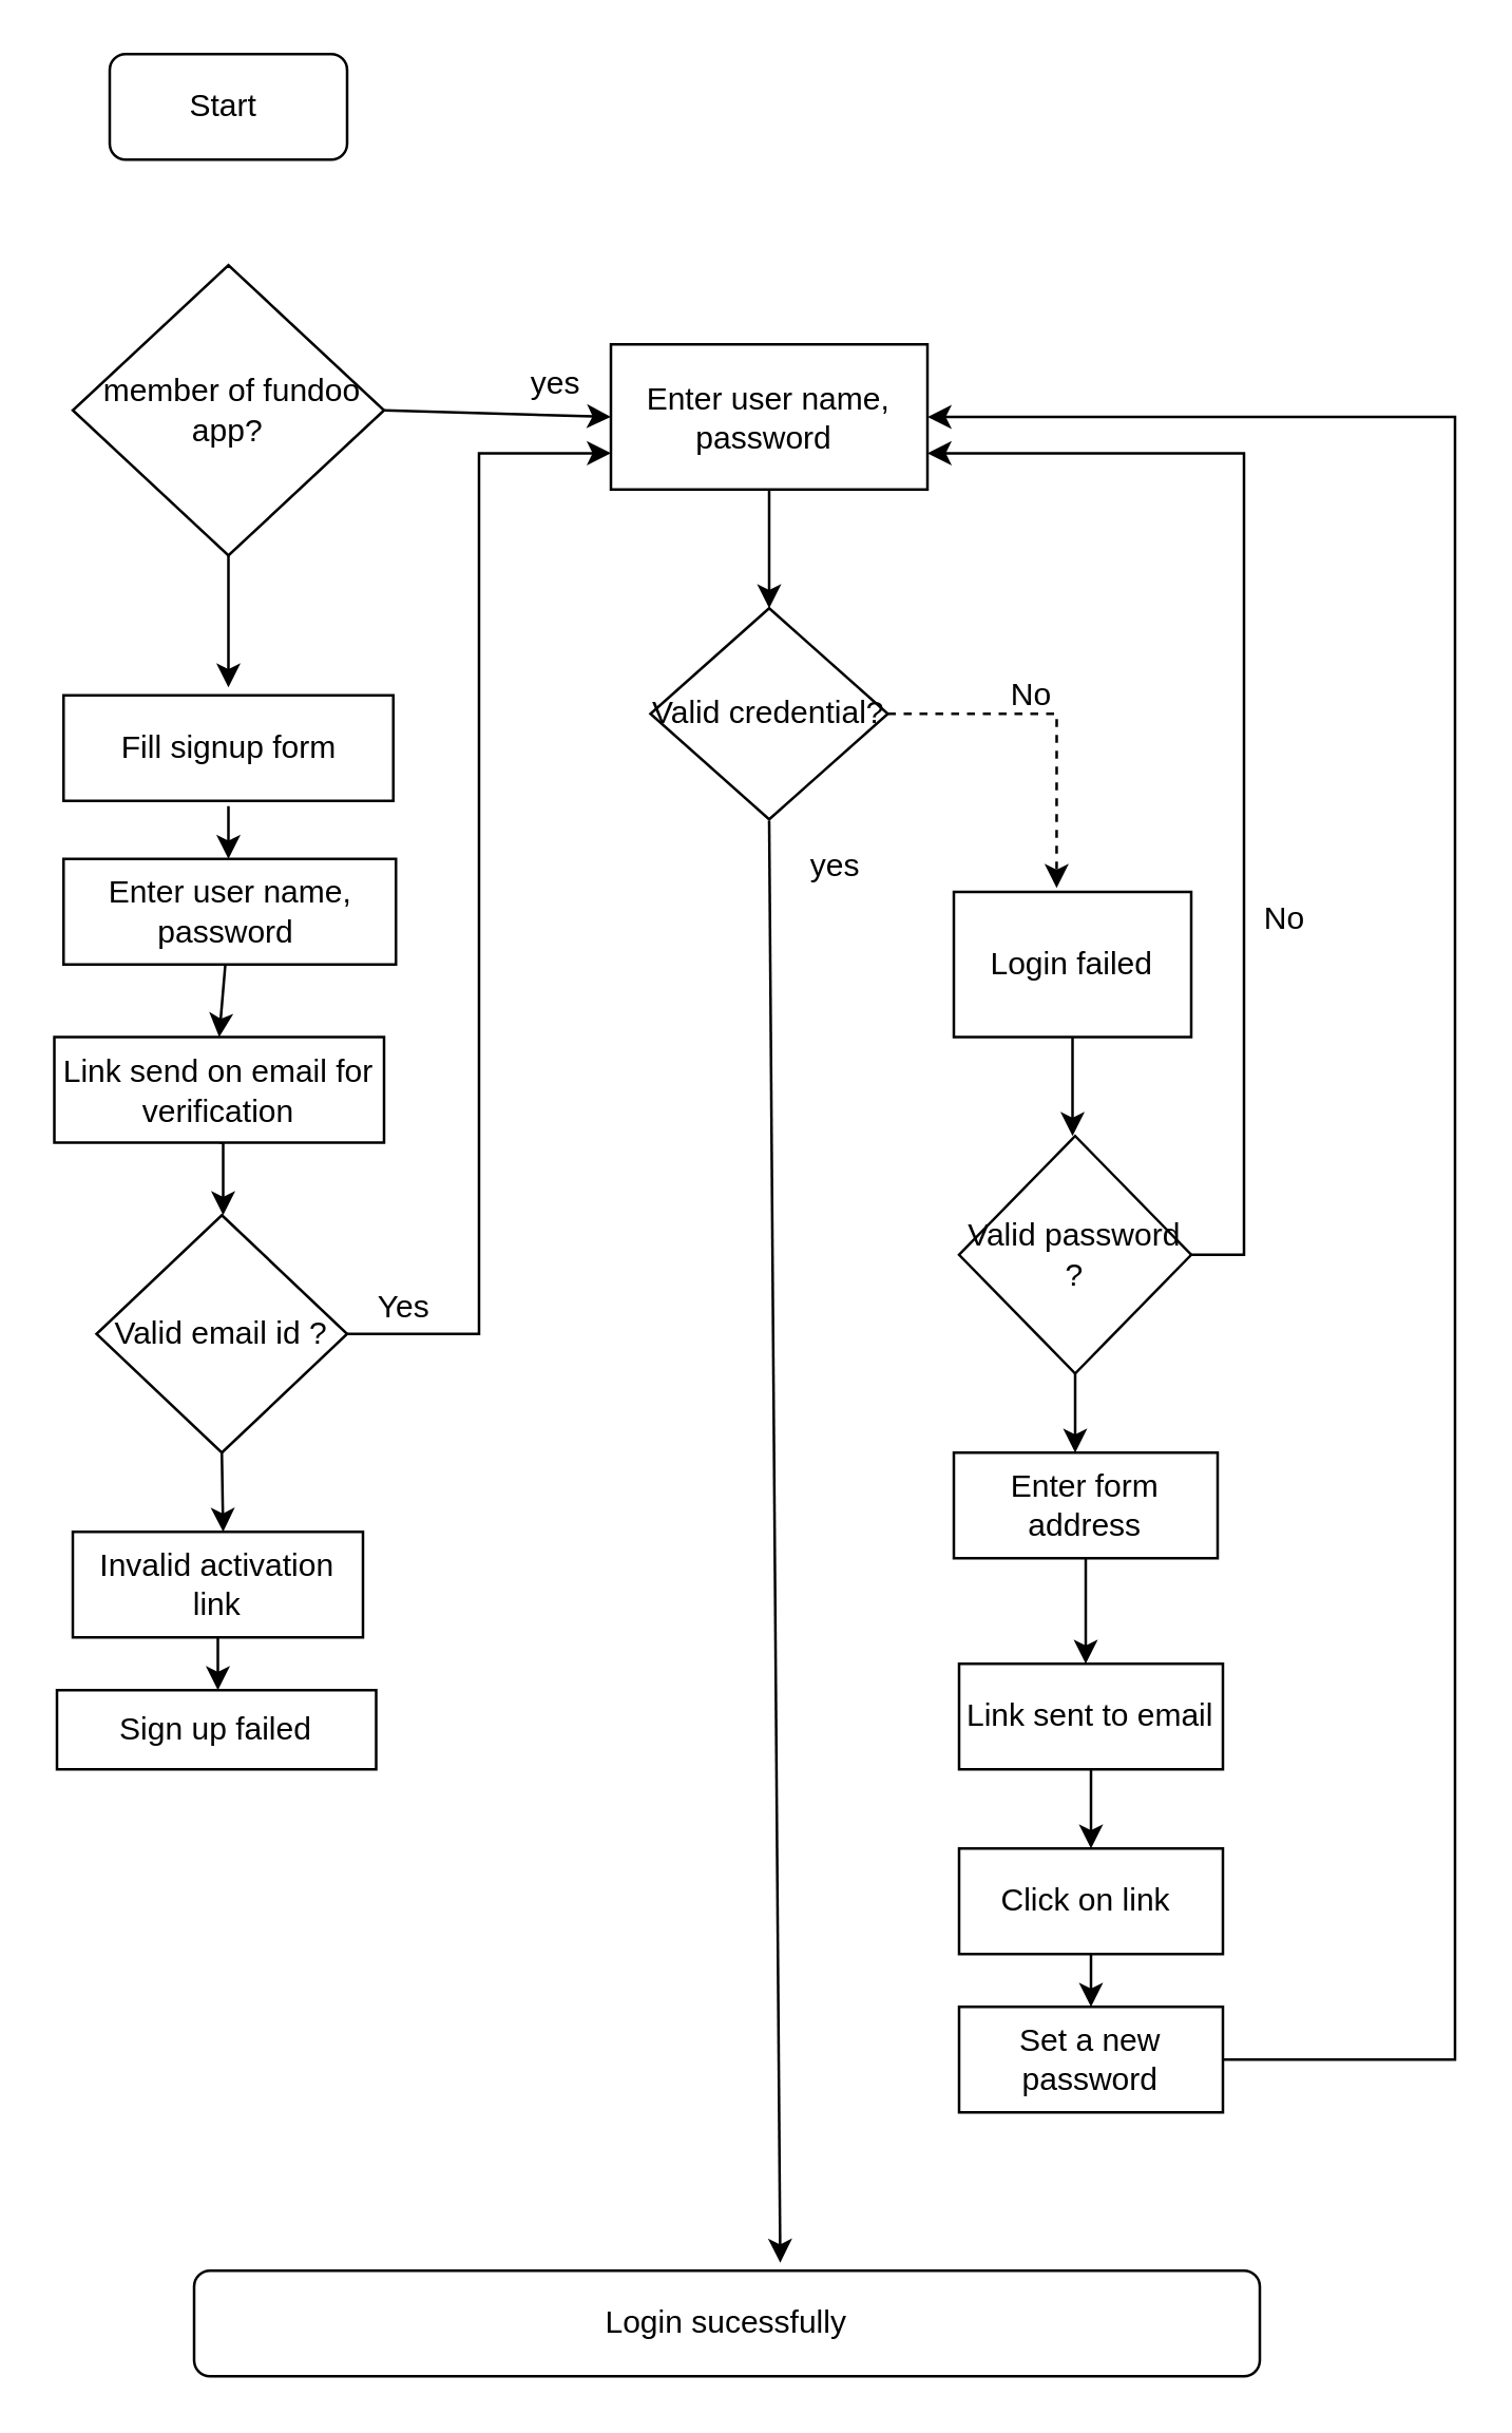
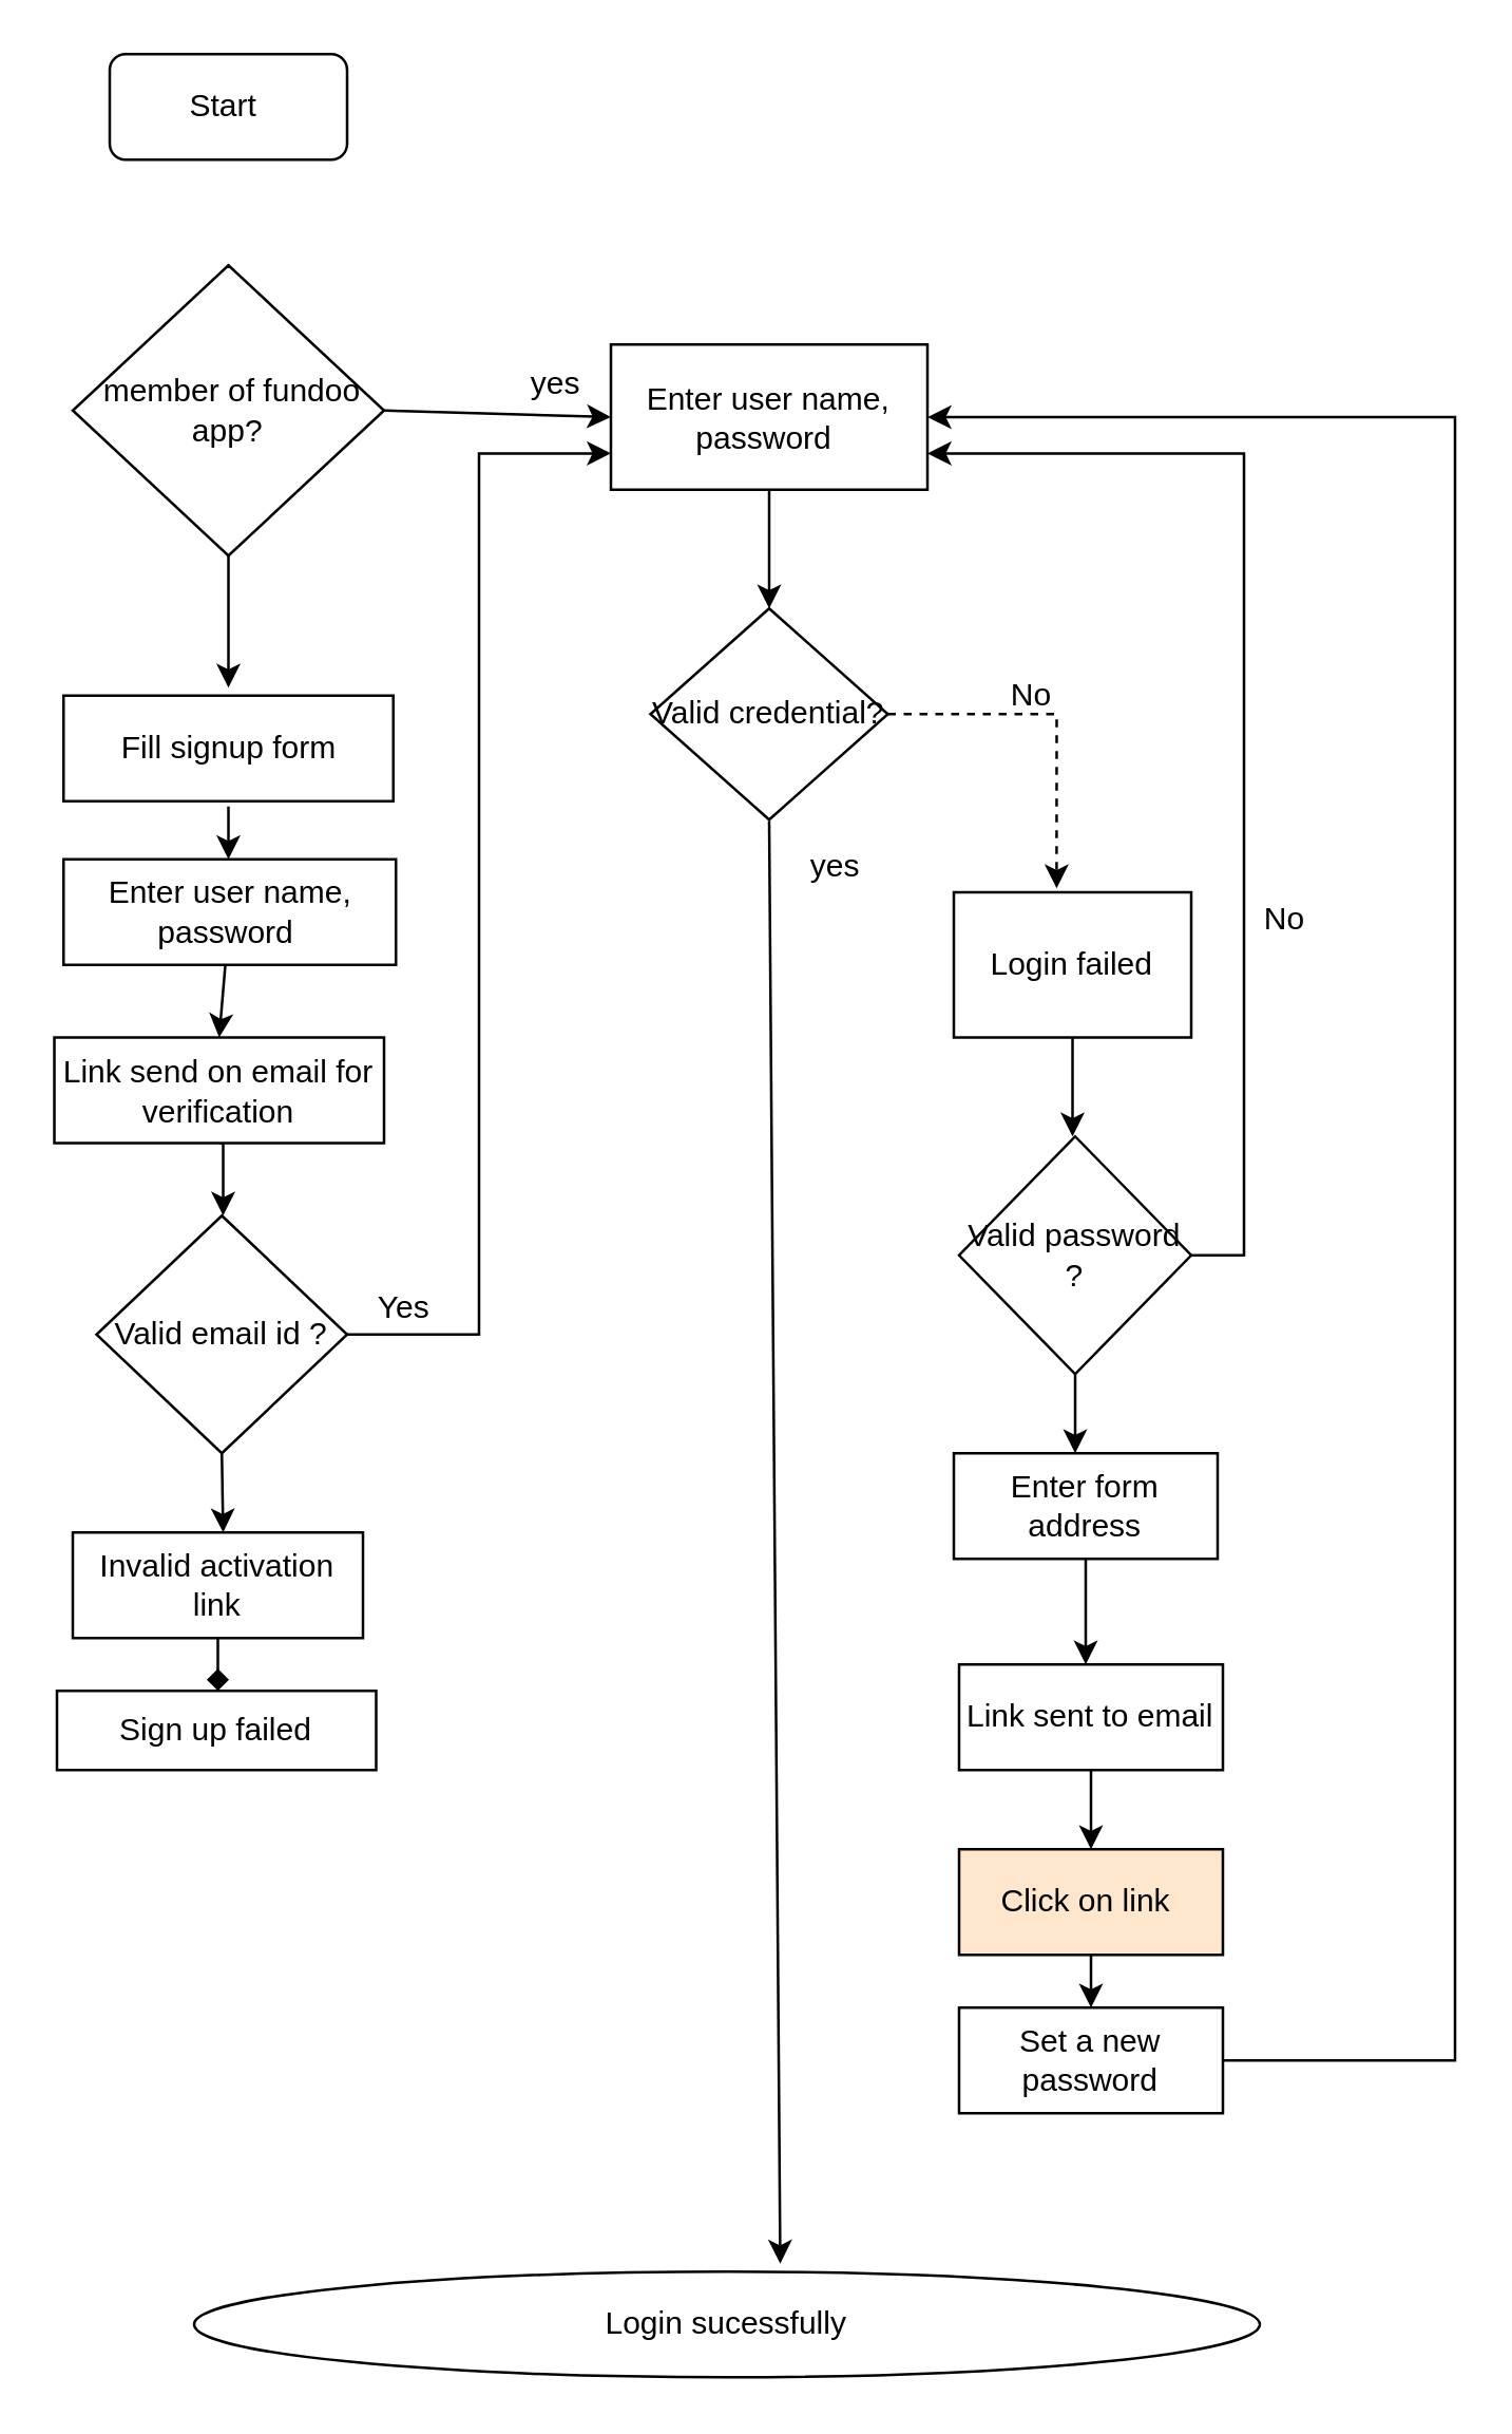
  <mxCell id="0" />
  <mxCell id="1" parent="0" />
  <mxCell id="2" value="Start&amp;nbsp;" style="rounded=1;whiteSpace=wrap;html=1;" parent="1" vertex="1"><mxGeometry x="41" y="20" width="90" height="40" as="geometry" /></mxCell>
  <mxCell id="3" value="&amp;nbsp;member of fundoo app?" style="rhombus;whiteSpace=wrap;html=1;" parent="1" vertex="1"><mxGeometry x="27" y="100" width="118" height="110" as="geometry" /></mxCell>
  <mxCell id="4" value="" style="endArrow=classic;html=1;exitX=1;exitY=0.5;exitDx=0;exitDy=0;entryX=0;entryY=0.5;entryDx=0;entryDy=0;" parent="1" source="3" edge="1" target="7"><mxGeometry width="50" height="50" relative="1" as="geometry"><mxPoint x="61" y="290" as="sourcePoint" /><mxPoint x="231" y="165" as="targetPoint" /></mxGeometry></mxCell>
  <mxCell id="5" value="" style="endArrow=classic;html=1;exitX=0.5;exitY=1;exitDx=0;exitDy=0;" parent="1" source="3" edge="1"><mxGeometry width="50" height="50" relative="1" as="geometry"><mxPoint x="61" y="290" as="sourcePoint" /><mxPoint x="86" y="260" as="targetPoint" /><Array as="points"><mxPoint x="86" y="240" /></Array></mxGeometry></mxCell>
  <mxCell id="6" value="Fill signup form" style="rounded=0;whiteSpace=wrap;html=1;" parent="1" vertex="1"><mxGeometry x="23.5" y="263" width="125" height="40" as="geometry" /></mxCell>
  <mxCell id="7" value="Enter user name, password&amp;nbsp;" style="rounded=0;whiteSpace=wrap;html=1;" parent="1" vertex="1"><mxGeometry x="231" y="130" width="120" height="55" as="geometry" /></mxCell>
  <mxCell id="8" value="yes" style="text;html=1;resizable=0;points=[];autosize=1;align=left;verticalAlign=top;spacingTop=-4;direction=south;rotation=0;" parent="1" vertex="1"><mxGeometry x="198.5" y="135" width="30" height="20" as="geometry" /></mxCell>
  <mxCell id="9" style="edgeStyle=orthogonalEdgeStyle;rounded=0;orthogonalLoop=1;jettySize=auto;html=1;exitX=1;exitY=0.5;exitDx=0;exitDy=0;entryX=0.433;entryY=-0.027;entryDx=0;entryDy=0;entryPerimeter=0;dashed=1;" parent="1" source="10" target="19" edge="1"><mxGeometry relative="1" as="geometry" /></mxCell>
  <mxCell id="10" value="Valid credential?" style="rhombus;whiteSpace=wrap;html=1;" parent="1" vertex="1"><mxGeometry x="246" y="230" width="90" height="80" as="geometry" /></mxCell>
  <mxCell id="11" value="" style="endArrow=classic;html=1;exitX=0.5;exitY=1;exitDx=0;exitDy=0;" parent="1" source="7" edge="1"><mxGeometry width="50" height="50" relative="1" as="geometry"><mxPoint x="281" y="300" as="sourcePoint" /><mxPoint x="291" y="230" as="targetPoint" /></mxGeometry></mxCell>
  <mxCell id="12" style="edgeStyle=orthogonalEdgeStyle;rounded=0;orthogonalLoop=1;jettySize=auto;html=1;exitX=1;exitY=0.5;exitDx=0;exitDy=0;entryX=1;entryY=0.75;entryDx=0;entryDy=0;" parent="1" source="14" target="7" edge="1"><mxGeometry relative="1" as="geometry" /></mxCell>
  <mxCell id="13" style="edgeStyle=orthogonalEdgeStyle;rounded=0;orthogonalLoop=1;jettySize=auto;html=1;exitX=0.5;exitY=1;exitDx=0;exitDy=0;" parent="1" source="14" edge="1"><mxGeometry relative="1" as="geometry"><mxPoint x="407" y="550" as="targetPoint" /></mxGeometry></mxCell>
  <mxCell id="14" value="Valid password ?" style="rhombus;whiteSpace=wrap;html=1;" parent="1" vertex="1"><mxGeometry x="363" y="430" width="88" height="90" as="geometry" /></mxCell>
  <mxCell id="15" value="" style="endArrow=classic;html=1;entryX=0.5;entryY=0;entryDx=0;entryDy=0;" parent="1" source="31" edge="1" target="34"><mxGeometry width="50" height="50" relative="1" as="geometry"><mxPoint x="79" y="360" as="sourcePoint" /><mxPoint x="84" y="380" as="targetPoint" /></mxGeometry></mxCell>
  <mxCell id="16" value="" style="endArrow=classic;html=1;" parent="1" edge="1"><mxGeometry width="50" height="50" relative="1" as="geometry"><mxPoint x="86" y="305" as="sourcePoint" /><mxPoint x="86" y="325" as="targetPoint" /></mxGeometry></mxCell>
  <mxCell id="17" value="" style="endArrow=classic;html=1;entryX=0.55;entryY=-0.075;entryDx=0;entryDy=0;entryPerimeter=0;" parent="1" target="32" edge="1"><mxGeometry width="50" height="50" relative="1" as="geometry"><mxPoint x="291" y="310.5" as="sourcePoint" /><mxPoint x="291" y="480" as="targetPoint" /><Array as="points"><mxPoint x="291" y="310" /></Array></mxGeometry></mxCell>
  <mxCell id="18" style="edgeStyle=orthogonalEdgeStyle;rounded=0;orthogonalLoop=1;jettySize=auto;html=1;exitX=0.5;exitY=1;exitDx=0;exitDy=0;" parent="1" source="19" edge="1"><mxGeometry relative="1" as="geometry"><mxPoint x="406" y="430" as="targetPoint" /></mxGeometry></mxCell>
  <mxCell id="19" value="Login failed" style="whiteSpace=wrap;html=1;" parent="1" vertex="1"><mxGeometry x="361" y="337.5" width="90" height="55" as="geometry" /></mxCell>
  <mxCell id="20" value="yes" style="text;html=1;resizable=0;points=[];autosize=1;align=left;verticalAlign=top;spacingTop=-4;" parent="1" vertex="1"><mxGeometry x="305" y="317.5" width="30" height="20" as="geometry" /></mxCell>
  <mxCell id="21" value="No" style="text;html=1;resizable=0;points=[];autosize=1;align=left;verticalAlign=top;spacingTop=-4;" parent="1" vertex="1"><mxGeometry x="381" y="253" width="30" height="20" as="geometry" /></mxCell>
  <mxCell id="22" value="No" style="text;html=1;resizable=0;points=[];autosize=1;align=left;verticalAlign=top;spacingTop=-4;" parent="1" vertex="1"><mxGeometry x="477" y="337.5" width="30" height="20" as="geometry" /></mxCell>
  <mxCell id="23" value="" style="edgeStyle=orthogonalEdgeStyle;rounded=0;orthogonalLoop=1;jettySize=auto;html=1;" parent="1" source="24" edge="1"><mxGeometry relative="1" as="geometry"><mxPoint x="411" y="630" as="targetPoint" /></mxGeometry></mxCell>
  <mxCell id="24" value="Enter form address" style="rounded=0;whiteSpace=wrap;html=1;" parent="1" vertex="1"><mxGeometry x="361" y="550" width="100" height="40" as="geometry" /></mxCell>
  <mxCell id="25" style="edgeStyle=orthogonalEdgeStyle;rounded=0;orthogonalLoop=1;jettySize=auto;html=1;exitX=0.5;exitY=1;exitDx=0;exitDy=0;" parent="1" source="26" edge="1"><mxGeometry relative="1" as="geometry"><mxPoint x="413" y="700" as="targetPoint" /></mxGeometry></mxCell>
  <mxCell id="26" value="Link sent to email" style="rounded=0;whiteSpace=wrap;html=1;" parent="1" vertex="1"><mxGeometry x="363" y="630" width="100" height="40" as="geometry" /></mxCell>
- <mxCell id="27" value="Click on link&amp;nbsp;" style="rounded=0;whiteSpace=wrap;html=1;" parent="1" vertex="1"><mxGeometry x="363" y="700" width="100" height="40" as="geometry" /></mxCell>
+ <mxCell id="27" value="Click on link&amp;nbsp;" style="rounded=0;whiteSpace=wrap;html=1;fillColor=#ffe6cc;" parent="1" vertex="1"><mxGeometry x="363" y="700" width="100" height="40" as="geometry" /></mxCell>
  <mxCell id="28" style="edgeStyle=orthogonalEdgeStyle;rounded=0;orthogonalLoop=1;jettySize=auto;html=1;exitX=1;exitY=0.5;exitDx=0;exitDy=0;entryX=1;entryY=0.5;entryDx=0;entryDy=0;" edge="1" parent="1" source="29" target="7"><mxGeometry relative="1" as="geometry"><Array as="points"><mxPoint x="551" y="780" /><mxPoint x="551" y="158" /></Array></mxGeometry></mxCell>
  <mxCell id="29" value="Set a new password" style="rounded=0;whiteSpace=wrap;html=1;" parent="1" vertex="1"><mxGeometry x="363" y="760" width="100" height="40" as="geometry" /></mxCell>
  <mxCell id="30" value="" style="endArrow=classic;html=1;exitX=0.5;exitY=1;exitDx=0;exitDy=0;exitPerimeter=0;" parent="1" source="27" edge="1"><mxGeometry width="50" height="50" relative="1" as="geometry"><mxPoint x="413" y="750" as="sourcePoint" /><mxPoint x="413" y="760" as="targetPoint" /></mxGeometry></mxCell>
  <mxCell id="31" value="Enter user name, password&amp;nbsp;" style="rounded=0;whiteSpace=wrap;html=1;" parent="1" vertex="1"><mxGeometry x="23.5" y="325" width="126" height="40" as="geometry" /></mxCell>
- <mxCell id="32" value="Login sucessfully" style="rounded=1;whiteSpace=wrap;html=1;" parent="1" vertex="1"><mxGeometry x="73" y="860" width="404" height="40" as="geometry" /></mxCell>
+ <mxCell id="32" value="Login sucessfully" style="ellipse;whiteSpace=wrap;html=1;" parent="1" vertex="1"><mxGeometry x="73" y="860" width="404" height="40" as="geometry" /></mxCell>
  <mxCell id="33" style="edgeStyle=orthogonalEdgeStyle;rounded=0;orthogonalLoop=1;jettySize=auto;html=1;exitX=0.5;exitY=1;exitDx=0;exitDy=0;" edge="1" parent="1" source="34"><mxGeometry relative="1" as="geometry"><mxPoint x="84" y="460" as="targetPoint" /></mxGeometry></mxCell>
  <mxCell id="34" value="Link send on email for verification" style="rounded=0;whiteSpace=wrap;html=1;" vertex="1" parent="1"><mxGeometry x="20" y="392.5" width="125" height="40" as="geometry" /></mxCell>
- <mxCell id="35" style="edgeStyle=orthogonalEdgeStyle;rounded=0;orthogonalLoop=1;jettySize=auto;html=1;exitX=0.5;exitY=1;exitDx=0;exitDy=0;" edge="1" parent="1" source="36" target="41"><mxGeometry relative="1" as="geometry"><mxPoint x="82" y="640" as="targetPoint" /></mxGeometry></mxCell>
+ <mxCell id="35" style="edgeStyle=orthogonalEdgeStyle;rounded=0;orthogonalLoop=1;jettySize=auto;html=1;exitX=0.5;exitY=1;exitDx=0;exitDy=0;endArrow=diamond;" edge="1" parent="1" source="36" target="41"><mxGeometry relative="1" as="geometry"><mxPoint x="82" y="640" as="targetPoint" /></mxGeometry></mxCell>
  <mxCell id="36" value="Invalid activation link" style="rounded=0;whiteSpace=wrap;html=1;" vertex="1" parent="1"><mxGeometry x="27" y="580" width="110" height="40" as="geometry" /></mxCell>
  <mxCell id="37" style="edgeStyle=orthogonalEdgeStyle;rounded=0;orthogonalLoop=1;jettySize=auto;html=1;exitX=1;exitY=0.5;exitDx=0;exitDy=0;entryX=0;entryY=0.75;entryDx=0;entryDy=0;" edge="1" parent="1" source="39" target="7"><mxGeometry relative="1" as="geometry" /></mxCell>
  <mxCell id="38" style="edgeStyle=orthogonalEdgeStyle;rounded=0;orthogonalLoop=1;jettySize=auto;html=1;exitX=0.5;exitY=1;exitDx=0;exitDy=0;" edge="1" parent="1" source="39"><mxGeometry relative="1" as="geometry"><mxPoint x="84" y="580" as="targetPoint" /></mxGeometry></mxCell>
  <mxCell id="39" value="Valid email id ?" style="rhombus;whiteSpace=wrap;html=1;" vertex="1" parent="1"><mxGeometry x="36" y="460" width="95" height="90" as="geometry" /></mxCell>
  <mxCell id="40" value="Yes" style="text;html=1;resizable=0;points=[];autosize=1;align=left;verticalAlign=top;spacingTop=-4;" vertex="1" parent="1"><mxGeometry x="141" y="485" width="40" height="20" as="geometry" /></mxCell>
  <mxCell id="41" value="Sign up failed" style="rounded=0;whiteSpace=wrap;html=1;" vertex="1" parent="1"><mxGeometry x="21" y="640" width="121" height="30" as="geometry" /></mxCell>
